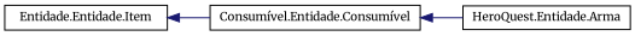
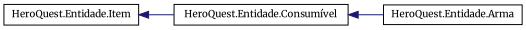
  digraph {
    fontname=Merriweather
    rankdir=LR
    node [color=black fillcolor=white fontname=Merriweather fontsize=10 shape=record style=filled]
    edge [color=midnightblue dir=back fontname=Merriweather fontsize=10 labelfontname=Helvetica labelfontsize=10 style=solid]
-   n1 [height=0.2 label="Entidade.Entidade.Item" width=0.4]
-   n2 [height=0.2 label="Consumível.Entidade.Consumível" width=0.4]
+   n1 [height=0.2 label="HeroQuest.Entidade.Item" width=0.4]
+   n2 [height=0.2 label="HeroQuest.Entidade.Consumível" width=0.4]
    n3 [height=0.2 label="HeroQuest.Entidade.Arma" width=0.4]
    n1 -> n2
    n2 -> n3
  }
